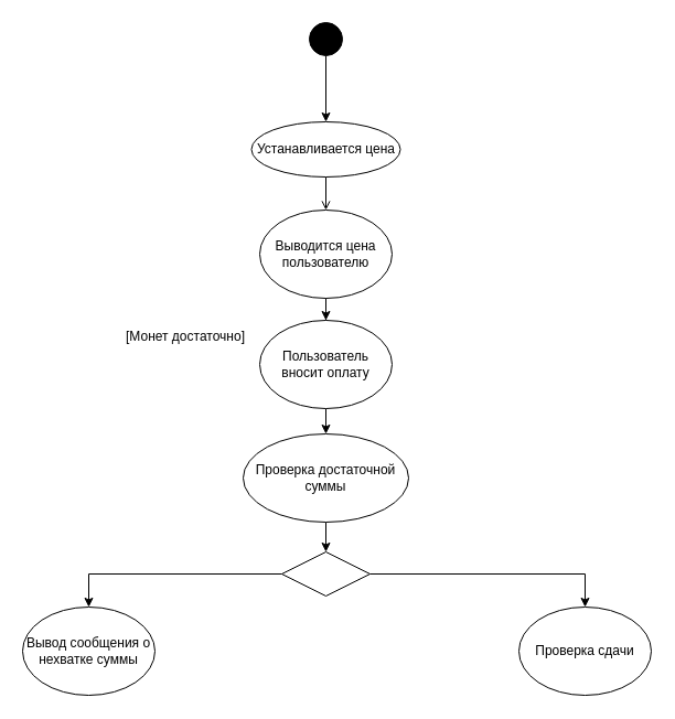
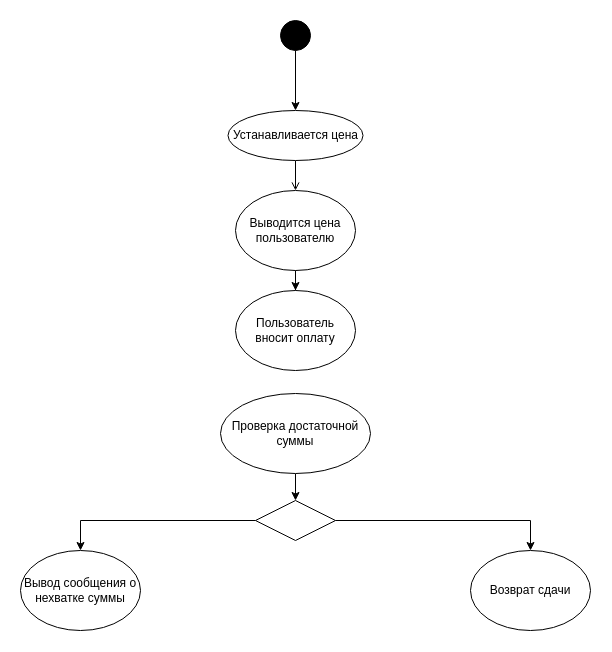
  <mxCell id="0" />
  <mxCell id="1" parent="0" />
  <mxCell id="2" style="edgeStyle=orthogonalEdgeStyle;rounded=0;orthogonalLoop=1;jettySize=auto;html=1;entryX=0.5;entryY=0;entryDx=0;entryDy=0;" edge="1" parent="1" source="3" target="5"><mxGeometry relative="1" as="geometry" /></mxCell>
  <mxCell id="3" value="" style="ellipse;whiteSpace=wrap;html=1;aspect=fixed;fillColor=#000000;" vertex="1" parent="1"><mxGeometry x="280" y="20" width="30" height="30" as="geometry" /></mxCell>
  <mxCell id="4" style="edgeStyle=orthogonalEdgeStyle;rounded=0;orthogonalLoop=1;jettySize=auto;html=1;entryX=0.5;entryY=0;entryDx=0;entryDy=0;endArrow=open;" edge="1" parent="1" source="5" target="10"><mxGeometry relative="1" as="geometry" /></mxCell>
  <mxCell id="5" value="Устанавливается цена" style="ellipse;whiteSpace=wrap;html=1;" vertex="1" parent="1"><mxGeometry x="227.5" y="110" width="135" height="50" as="geometry" /></mxCell>
  <mxCell id="6" style="edgeStyle=orthogonalEdgeStyle;rounded=0;orthogonalLoop=1;jettySize=auto;html=1;entryX=0.5;entryY=0;entryDx=0;entryDy=0;" edge="1" parent="1" source="7" target="15"><mxGeometry relative="1" as="geometry" /></mxCell>
  <mxCell id="7" value="Проверка достаточной суммы" style="ellipse;whiteSpace=wrap;html=1;" vertex="1" parent="1"><mxGeometry x="220" y="393" width="150" height="80" as="geometry" /></mxCell>
- <mxCell id="8" value="[Монет достаточно]" style="text;html=1;strokeColor=none;fillColor=none;align=center;verticalAlign=middle;whiteSpace=wrap;rounded=0;" vertex="1" parent="1"><mxGeometry x="107.5" y="290" width="120" height="30" as="geometry" /></mxCell>
  <mxCell id="9" style="edgeStyle=orthogonalEdgeStyle;rounded=0;orthogonalLoop=1;jettySize=auto;html=1;" edge="1" parent="1" source="10" target="12"><mxGeometry relative="1" as="geometry" /></mxCell>
  <mxCell id="10" value="Выводится цена пользователю" style="ellipse;whiteSpace=wrap;html=1;" vertex="1" parent="1"><mxGeometry x="235" y="190" width="120" height="80" as="geometry" /></mxCell>
- <mxCell id="11" style="edgeStyle=orthogonalEdgeStyle;rounded=0;orthogonalLoop=1;jettySize=auto;html=1;" edge="1" parent="1" source="12" target="7"><mxGeometry relative="1" as="geometry" /></mxCell>
  <mxCell id="12" value="Пользователь вносит оплату" style="ellipse;whiteSpace=wrap;html=1;" vertex="1" parent="1"><mxGeometry x="235" y="290" width="120" height="80" as="geometry" /></mxCell>
  <mxCell id="13" style="edgeStyle=orthogonalEdgeStyle;rounded=0;orthogonalLoop=1;jettySize=auto;html=1;entryX=0.5;entryY=0;entryDx=0;entryDy=0;" edge="1" parent="1" source="15" target="17"><mxGeometry relative="1" as="geometry" /></mxCell>
  <mxCell id="14" style="edgeStyle=orthogonalEdgeStyle;rounded=0;orthogonalLoop=1;jettySize=auto;html=1;entryX=0.5;entryY=0;entryDx=0;entryDy=0;" edge="1" parent="1" source="15" target="16"><mxGeometry relative="1" as="geometry" /></mxCell>
  <mxCell id="15" value="" style="rhombus;whiteSpace=wrap;html=1;" vertex="1" parent="1"><mxGeometry x="255" y="500" width="80" height="40" as="geometry" /></mxCell>
- <mxCell id="16" value="Проверка сдачи" style="ellipse;whiteSpace=wrap;html=1;" vertex="1" parent="1"><mxGeometry x="470" y="550" width="120" height="80" as="geometry" /></mxCell>
+ <mxCell id="16" value="Возврат сдачи" style="ellipse;whiteSpace=wrap;html=1;" vertex="1" parent="1"><mxGeometry x="470" y="550" width="120" height="80" as="geometry" /></mxCell>
  <mxCell id="17" value="Вывод сообщения о нехватке суммы" style="ellipse;whiteSpace=wrap;html=1;" vertex="1" parent="1"><mxGeometry x="20" y="550" width="120" height="80" as="geometry" /></mxCell>
